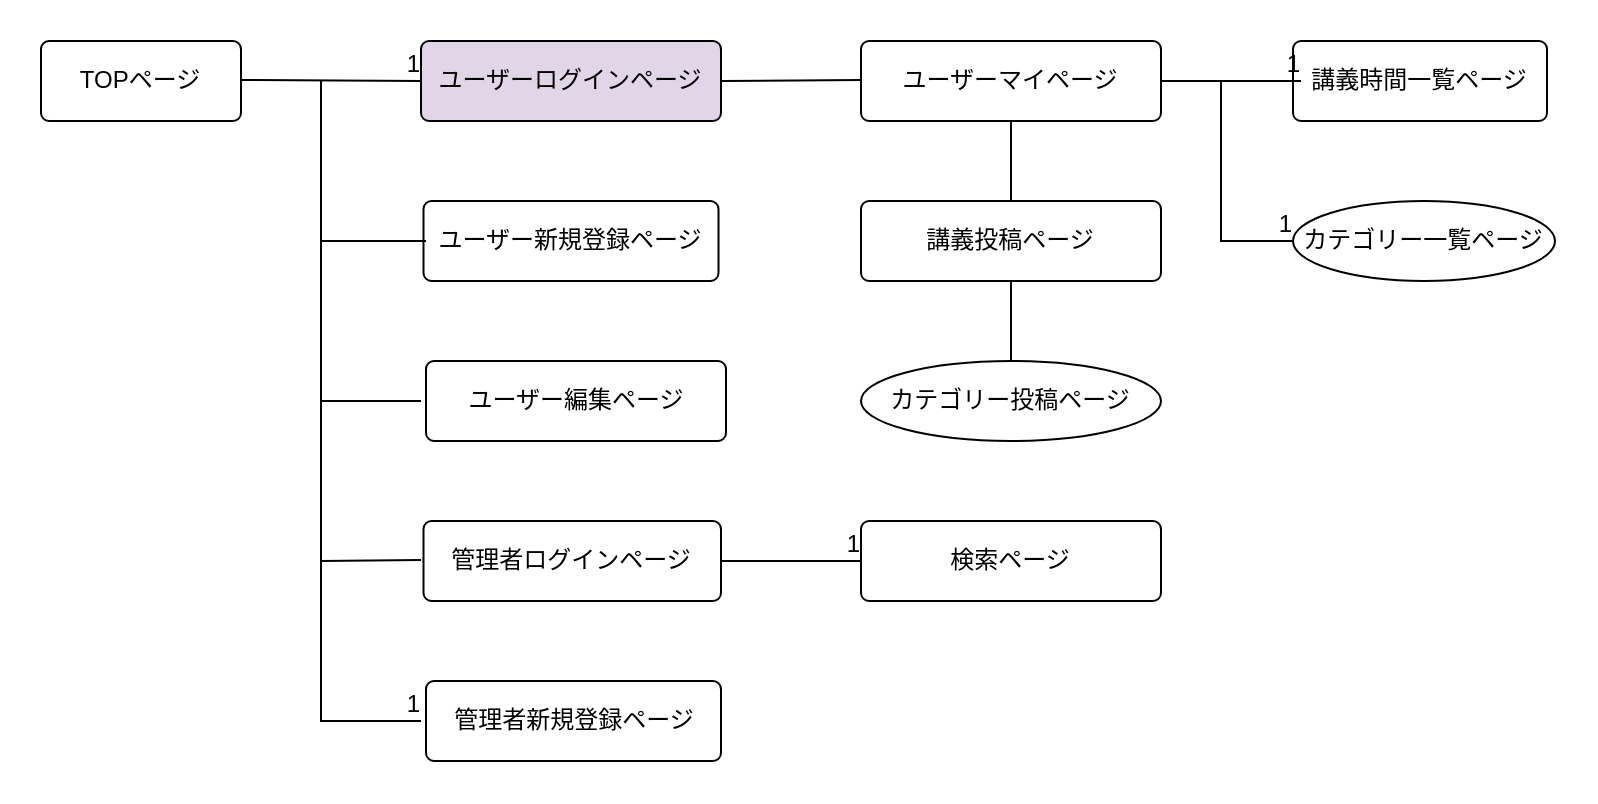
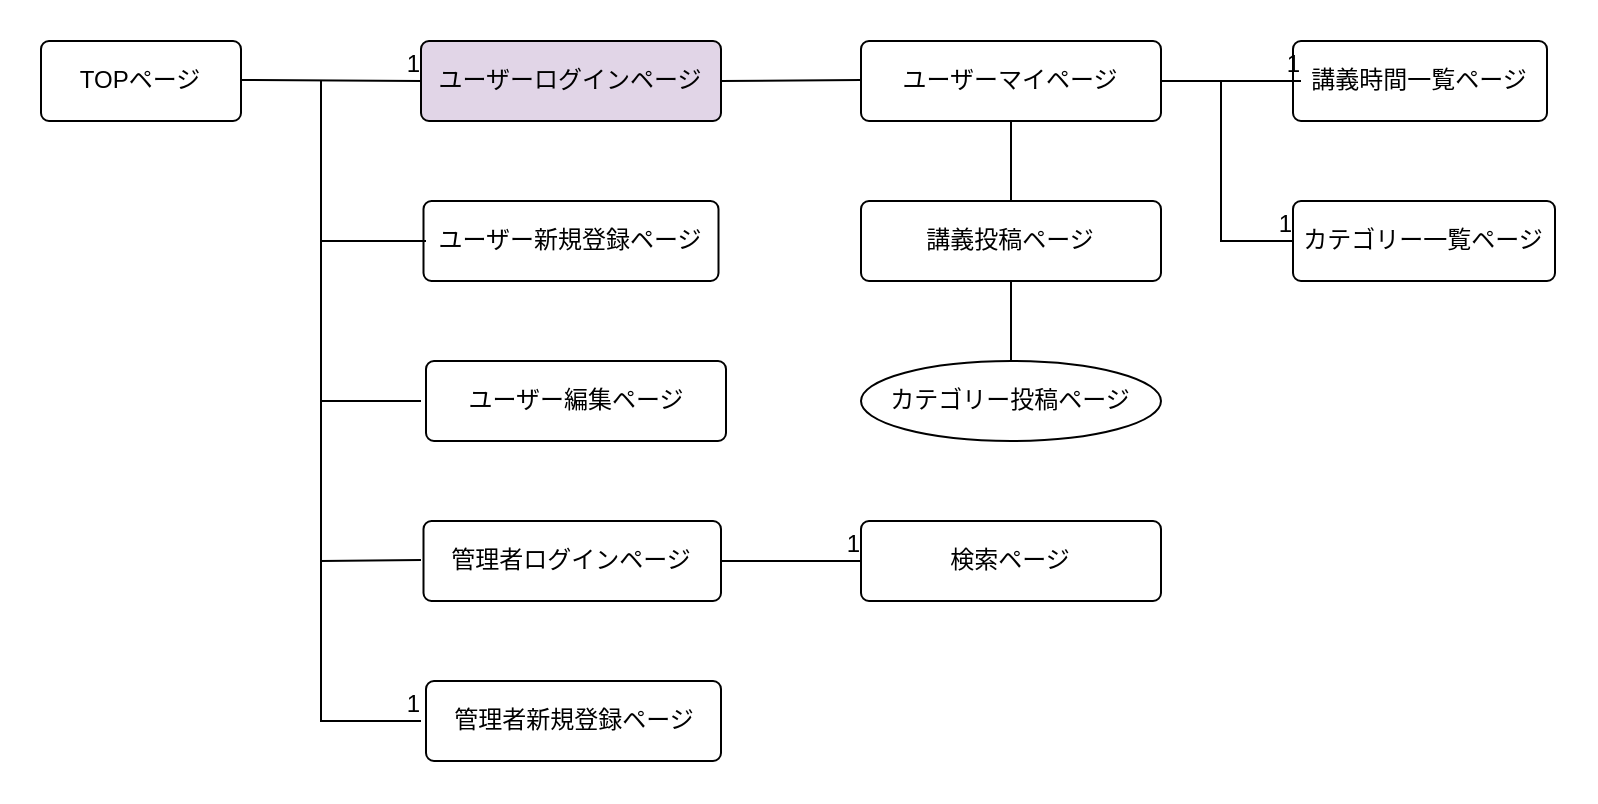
  <mxCell id="0" />
  <mxCell id="1" parent="0" />
  <mxCell id="2" value="ユーザーログインページ" style="rounded=1;arcSize=10;whiteSpace=wrap;html=1;align=center;fillColor=#e1d5e7;" vertex="1" parent="1"><mxGeometry x="210" y="20" width="150" height="40" as="geometry" /></mxCell>
  <mxCell id="3" value="管理者ログインページ" style="rounded=1;arcSize=10;whiteSpace=wrap;html=1;align=center;" vertex="1" parent="1"><mxGeometry x="211.25" y="260" width="148.75" height="40" as="geometry" /></mxCell>
  <mxCell id="4" value="ユーザー新規登録ページ" style="rounded=1;arcSize=10;whiteSpace=wrap;html=1;align=center;" vertex="1" parent="1"><mxGeometry x="211.25" y="100" width="147.5" height="40" as="geometry" /></mxCell>
  <mxCell id="5" value="ユーザーマイページ" style="rounded=1;arcSize=10;whiteSpace=wrap;html=1;align=center;" vertex="1" parent="1"><mxGeometry x="430" y="20" width="150" height="40" as="geometry" /></mxCell>
  <mxCell id="6" value="管理者新規登録ページ" style="rounded=1;arcSize=10;whiteSpace=wrap;html=1;align=center;" vertex="1" parent="1"><mxGeometry x="212.5" y="340" width="147.5" height="40" as="geometry" /></mxCell>
  <mxCell id="7" value="検索ページ" style="rounded=1;arcSize=10;whiteSpace=wrap;html=1;align=center;" vertex="1" parent="1"><mxGeometry x="430" y="260" width="150" height="40" as="geometry" /></mxCell>
  <mxCell id="8" value="講義時間一覧ページ" style="rounded=1;arcSize=10;whiteSpace=wrap;html=1;align=center;" vertex="1" parent="1"><mxGeometry x="646" y="20" width="127" height="40" as="geometry" /></mxCell>
- <mxCell id="9" value="カテゴリー一覧ページ" style="ellipse;arcSize=10;whiteSpace=wrap;html=1;align=center;" vertex="1" parent="1"><mxGeometry x="646" y="100" width="131" height="40" as="geometry" /></mxCell>
+ <mxCell id="9" value="カテゴリー一覧ページ" style="rounded=1;arcSize=10;whiteSpace=wrap;html=1;align=center;" vertex="1" parent="1"><mxGeometry x="646" y="100" width="131" height="40" as="geometry" /></mxCell>
  <mxCell id="10" value="TOPページ" style="rounded=1;arcSize=10;whiteSpace=wrap;html=1;align=center;" vertex="1" parent="1"><mxGeometry x="20" y="20" width="100" height="40" as="geometry" /></mxCell>
  <mxCell id="11" value="" style="endArrow=none;html=1;rounded=0;entryX=0;entryY=0.5;entryDx=0;entryDy=0;" edge="1" parent="1" target="2"><mxGeometry relative="1" as="geometry"><mxPoint x="120" y="39.5" as="sourcePoint" /><mxPoint x="280" y="39.5" as="targetPoint" /></mxGeometry></mxCell>
  <mxCell id="12" value="1" style="resizable=0;html=1;align=right;verticalAlign=bottom;" connectable="0" vertex="1" parent="11"><mxGeometry x="1" relative="1" as="geometry" /></mxCell>
  <mxCell id="13" value="" style="endArrow=none;html=1;rounded=0;entryX=0;entryY=0.5;entryDx=0;entryDy=0;" edge="1" parent="1" target="9"><mxGeometry relative="1" as="geometry"><mxPoint x="610" y="40" as="sourcePoint" /><mxPoint x="438.75" y="200" as="targetPoint" /><Array as="points"><mxPoint x="610" y="120" /></Array></mxGeometry></mxCell>
  <mxCell id="14" value="1" style="resizable=0;html=1;align=right;verticalAlign=bottom;" connectable="0" vertex="1" parent="13"><mxGeometry x="1" relative="1" as="geometry" /></mxCell>
  <mxCell id="15" value="" style="endArrow=none;html=1;rounded=0;" edge="1" parent="1"><mxGeometry relative="1" as="geometry"><mxPoint x="580" y="40" as="sourcePoint" /><mxPoint x="650" y="40" as="targetPoint" /><Array as="points" /></mxGeometry></mxCell>
  <mxCell id="16" value="1" style="resizable=0;html=1;align=right;verticalAlign=bottom;" connectable="0" vertex="1" parent="15"><mxGeometry x="1" relative="1" as="geometry" /></mxCell>
  <mxCell id="17" value="" style="endArrow=none;html=1;rounded=0;" edge="1" parent="1"><mxGeometry relative="1" as="geometry"><mxPoint x="360" y="280" as="sourcePoint" /><mxPoint x="430" y="280" as="targetPoint" /><Array as="points"><mxPoint x="390" y="280" /></Array></mxGeometry></mxCell>
  <mxCell id="18" value="1" style="resizable=0;html=1;align=right;verticalAlign=bottom;" connectable="0" vertex="1" parent="17"><mxGeometry x="1" relative="1" as="geometry" /></mxCell>
  <mxCell id="19" value="" style="endArrow=none;html=1;rounded=0;" edge="1" parent="1"><mxGeometry relative="1" as="geometry"><mxPoint x="160" y="40" as="sourcePoint" /><mxPoint x="210" y="360" as="targetPoint" /><Array as="points"><mxPoint x="160" y="360" /></Array></mxGeometry></mxCell>
  <mxCell id="20" value="1" style="resizable=0;html=1;align=right;verticalAlign=bottom;" connectable="0" vertex="1" parent="19"><mxGeometry x="1" relative="1" as="geometry" /></mxCell>
  <mxCell id="21" value="" style="endArrow=none;html=1;rounded=0;" edge="1" parent="1"><mxGeometry relative="1" as="geometry"><mxPoint x="160" y="280" as="sourcePoint" /><mxPoint x="210" y="279.5" as="targetPoint" /></mxGeometry></mxCell>
  <mxCell id="22" value="" style="endArrow=none;html=1;rounded=0;exitX=1;exitY=0.5;exitDx=0;exitDy=0;" edge="1" parent="1" source="2"><mxGeometry relative="1" as="geometry"><mxPoint x="377.5" y="40" as="sourcePoint" /><mxPoint x="430" y="39.5" as="targetPoint" /></mxGeometry></mxCell>
  <mxCell id="23" value="" style="endArrow=none;html=1;rounded=0;" edge="1" parent="1"><mxGeometry relative="1" as="geometry"><mxPoint x="160" y="120" as="sourcePoint" /><mxPoint x="212.5" y="120" as="targetPoint" /></mxGeometry></mxCell>
  <mxCell id="24" value="講義投稿ページ" style="rounded=1;arcSize=10;whiteSpace=wrap;html=1;align=center;" vertex="1" parent="1"><mxGeometry x="430" y="100" width="150" height="40" as="geometry" /></mxCell>
  <mxCell id="25" value="カテゴリー投稿ページ" style="ellipse;arcSize=10;whiteSpace=wrap;html=1;align=center;" vertex="1" parent="1"><mxGeometry x="430" y="180" width="150" height="40" as="geometry" /></mxCell>
  <mxCell id="26" value="ユーザー編集ページ" style="rounded=1;arcSize=10;whiteSpace=wrap;html=1;align=center;" vertex="1" parent="1"><mxGeometry x="212.5" y="180" width="150" height="40" as="geometry" /></mxCell>
  <mxCell id="27" value="" style="endArrow=none;html=1;rounded=0;" edge="1" parent="1"><mxGeometry relative="1" as="geometry"><mxPoint x="160" y="200" as="sourcePoint" /><mxPoint x="210" y="200" as="targetPoint" /></mxGeometry></mxCell>
  <mxCell id="28" value="" style="endArrow=none;html=1;rounded=0;entryX=0.5;entryY=0;entryDx=0;entryDy=0;exitX=0.5;exitY=1;exitDx=0;exitDy=0;" edge="1" parent="1" source="5" target="24"><mxGeometry relative="1" as="geometry"><mxPoint x="510" y="70" as="sourcePoint" /><mxPoint x="430" y="119.5" as="targetPoint" /></mxGeometry></mxCell>
  <mxCell id="29" value="" style="endArrow=none;html=1;rounded=0;entryX=0.5;entryY=0;entryDx=0;entryDy=0;exitX=0.5;exitY=1;exitDx=0;exitDy=0;" edge="1" parent="1" source="24" target="25"><mxGeometry relative="1" as="geometry"><mxPoint x="330" y="290" as="sourcePoint" /><mxPoint x="490" y="290" as="targetPoint" /></mxGeometry></mxCell>
